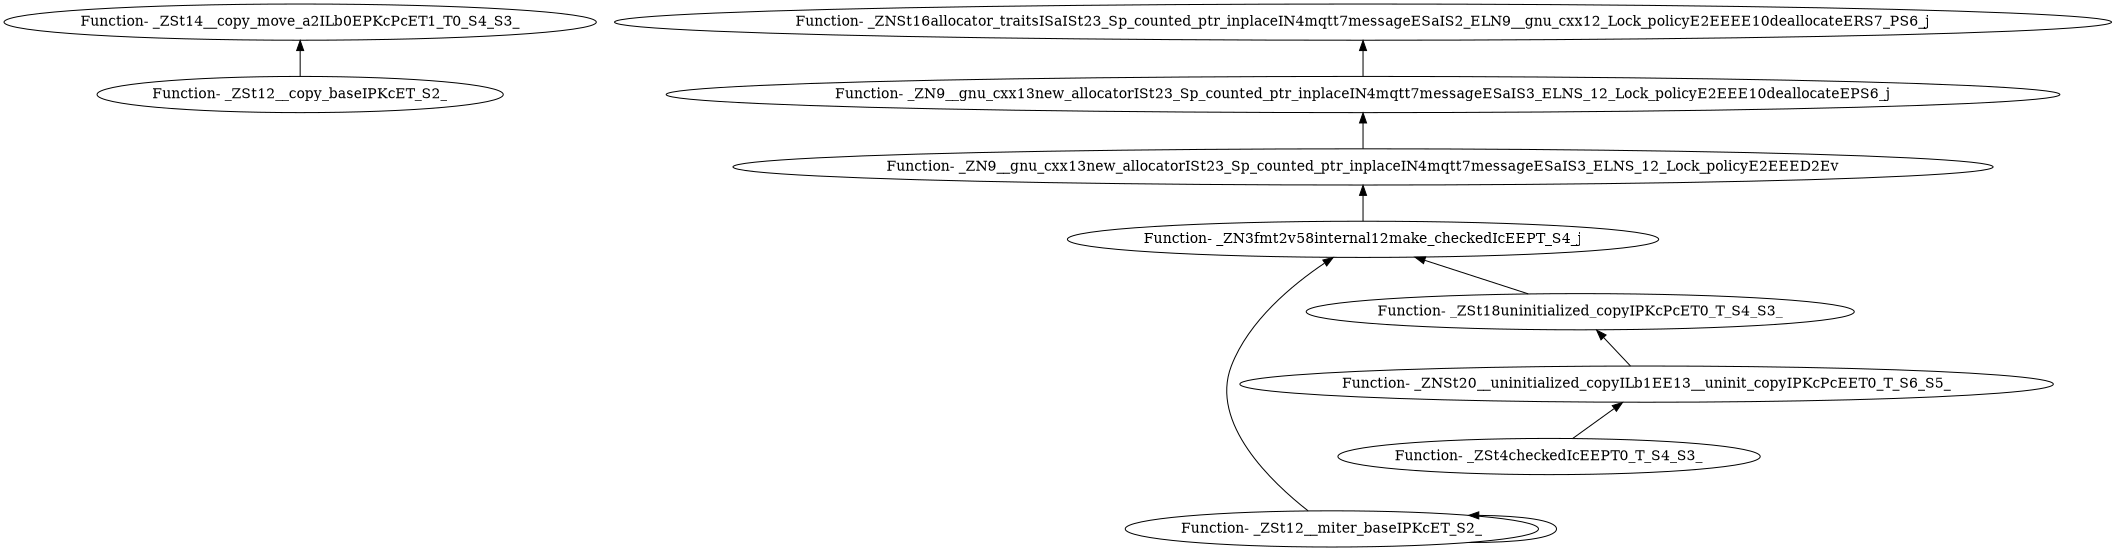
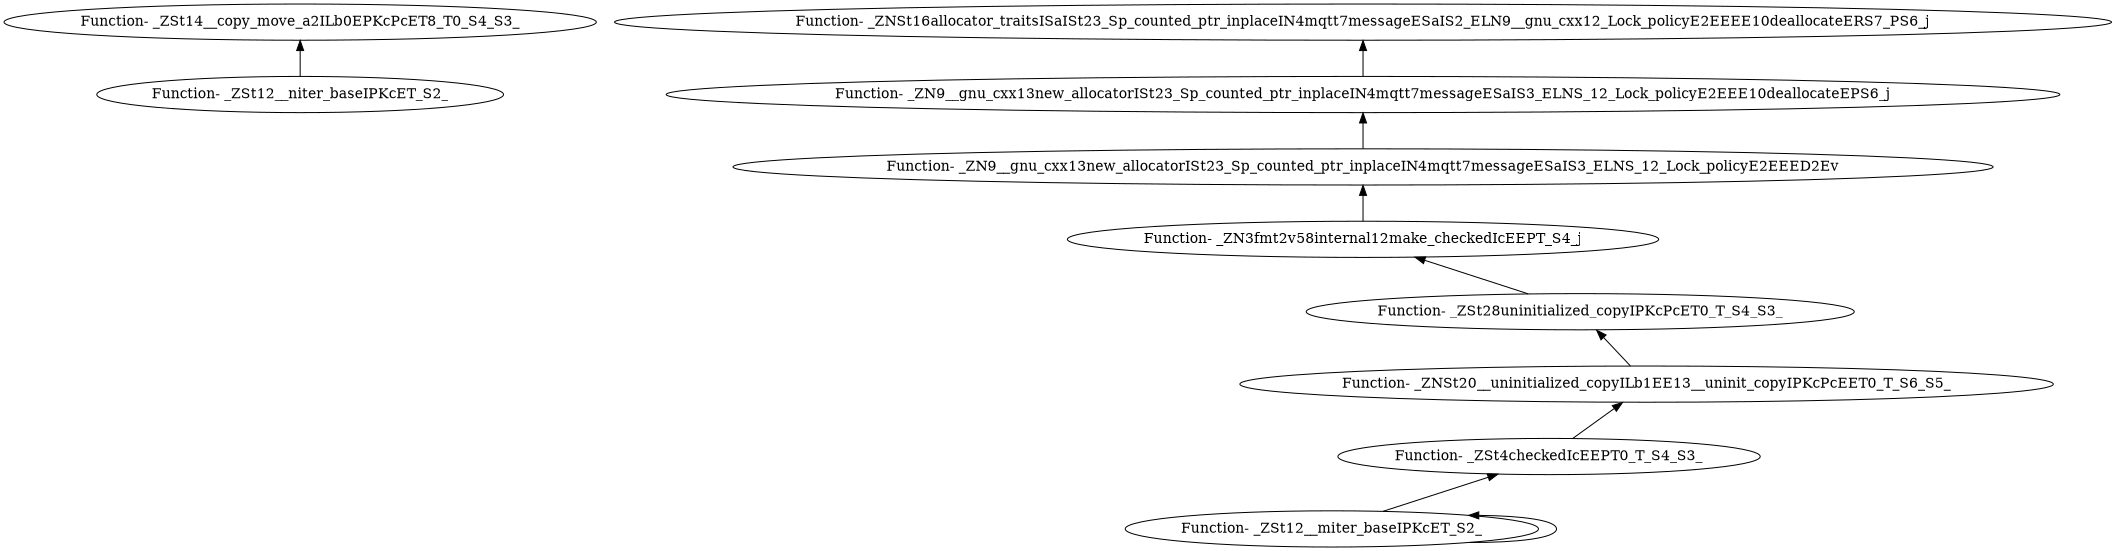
  digraph {
    edge [dir=back]
-   "Function- _ZSt14__copy_move_a2ILb0EPKcPcET1_T0_S4_S3_"
-   "Function- _ZSt12__niter_baseIPKcET_S2_" [label="Function- _ZSt12__copy_baseIPKcET_S2_"]
+   "Function- _ZSt14__copy_move_a2ILb0EPKcPcET1_T0_S4_S3_" [label="Function- _ZSt14__copy_move_a2ILb0EPKcPcET8_T0_S4_S3_"]
+   "Function- _ZSt12__niter_baseIPKcET_S2_"
    "Function- _ZSt12__miter_baseIPKcET_S2_"
    n4 [label="Function- _ZSt4checkedIcEEPT0_T_S4_S3_"]
    "Function- _ZNSt20__uninitialized_copyILb1EE13__uninit_copyIPKcPcEET0_T_S6_S5_"
-   "Function- _ZSt18uninitialized_copyIPKcPcET0_T_S4_S3_"
+   "Function- _ZSt18uninitialized_copyIPKcPcET0_T_S4_S3_" [label="Function- _ZSt28uninitialized_copyIPKcPcET0_T_S4_S3_"]
    "Function- _ZN3fmt2v58internal12make_checkedIcEEPT_S4_j"
    "Function- _ZN9__gnu_cxx13new_allocatorISt23_Sp_counted_ptr_inplaceIN4mqtt7messageESaIS3_ELNS_12_Lock_policyE2EEED2Ev"
    "Function- _ZN9__gnu_cxx13new_allocatorISt23_Sp_counted_ptr_inplaceIN4mqtt7messageESaIS3_ELNS_12_Lock_policyE2EEE10deallocateEPS6_j"
    "Function- _ZNSt16allocator_traitsISaISt23_Sp_counted_ptr_inplaceIN4mqtt7messageESaIS2_ELN9__gnu_cxx12_Lock_policyE2EEEE10deallocateERS7_PS6_j"
    "Function- _ZSt14__copy_move_a2ILb0EPKcPcET1_T0_S4_S3_" -> "Function- _ZSt12__niter_baseIPKcET_S2_"
    "Function- _ZSt12__miter_baseIPKcET_S2_" -> "Function- _ZSt12__miter_baseIPKcET_S2_"
-   "Function- _ZN3fmt2v58internal12make_checkedIcEEPT_S4_j" -> "Function- _ZSt12__miter_baseIPKcET_S2_"
+   n4 -> "Function- _ZSt12__miter_baseIPKcET_S2_"
    "Function- _ZNSt20__uninitialized_copyILb1EE13__uninit_copyIPKcPcEET0_T_S6_S5_" -> n4
    "Function- _ZSt18uninitialized_copyIPKcPcET0_T_S4_S3_" -> "Function- _ZNSt20__uninitialized_copyILb1EE13__uninit_copyIPKcPcEET0_T_S6_S5_"
    "Function- _ZN3fmt2v58internal12make_checkedIcEEPT_S4_j" -> "Function- _ZSt18uninitialized_copyIPKcPcET0_T_S4_S3_"
    "Function- _ZN9__gnu_cxx13new_allocatorISt23_Sp_counted_ptr_inplaceIN4mqtt7messageESaIS3_ELNS_12_Lock_policyE2EEED2Ev" -> "Function- _ZN3fmt2v58internal12make_checkedIcEEPT_S4_j"
    "Function- _ZN9__gnu_cxx13new_allocatorISt23_Sp_counted_ptr_inplaceIN4mqtt7messageESaIS3_ELNS_12_Lock_policyE2EEE10deallocateEPS6_j" -> "Function- _ZN9__gnu_cxx13new_allocatorISt23_Sp_counted_ptr_inplaceIN4mqtt7messageESaIS3_ELNS_12_Lock_policyE2EEED2Ev"
    "Function- _ZNSt16allocator_traitsISaISt23_Sp_counted_ptr_inplaceIN4mqtt7messageESaIS2_ELN9__gnu_cxx12_Lock_policyE2EEEE10deallocateERS7_PS6_j" -> "Function- _ZN9__gnu_cxx13new_allocatorISt23_Sp_counted_ptr_inplaceIN4mqtt7messageESaIS3_ELNS_12_Lock_policyE2EEE10deallocateEPS6_j"
  }
